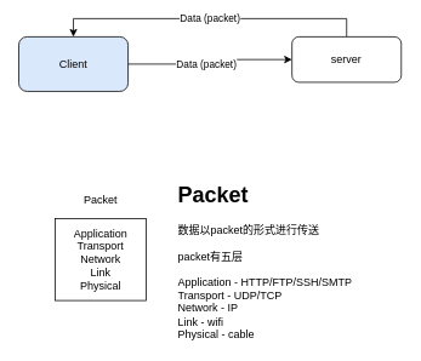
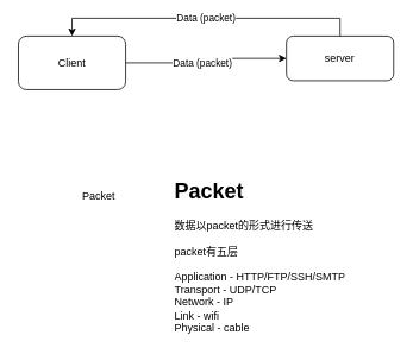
  <mxCell id="0" />
  <mxCell id="1" parent="0" />
  <mxCell id="2" style="edgeStyle=orthogonalEdgeStyle;rounded=0;orthogonalLoop=1;jettySize=auto;html=1;" parent="1" source="4" target="6" edge="1"><mxGeometry relative="1" as="geometry" /></mxCell>
  <mxCell id="3" value="&lt;span style=&quot;font-size: 11px&quot;&gt;Data (packet)&lt;/span&gt;" style="text;html=1;resizable=0;points=[];align=center;verticalAlign=middle;labelBackgroundColor=#ffffff;" parent="2" vertex="1" connectable="0"><mxGeometry x="-0.078" relative="1" as="geometry"><mxPoint as="offset" /></mxGeometry></mxCell>
- <mxCell id="4" value="Client" style="rounded=1;whiteSpace=wrap;html=1;fillColor=#dae8fc;" parent="1" vertex="1"><mxGeometry x="20" y="40" width="120" height="60" as="geometry" /></mxCell>
+ <mxCell id="4" value="Client" style="rounded=1;whiteSpace=wrap;html=1;" parent="1" vertex="1"><mxGeometry x="20" y="40" width="120" height="60" as="geometry" /></mxCell>
  <mxCell id="5" value="Data (packet)" style="edgeStyle=orthogonalEdgeStyle;rounded=0;orthogonalLoop=1;jettySize=auto;html=1;entryX=0.5;entryY=0;entryDx=0;entryDy=0;" parent="1" source="6" target="4" edge="1"><mxGeometry relative="1" as="geometry"><Array as="points"><mxPoint x="380" y="20" /><mxPoint x="80" y="20" /></Array></mxGeometry></mxCell>
  <mxCell id="6" value="server" style="rounded=1;whiteSpace=wrap;html=1;" parent="1" vertex="1"><mxGeometry x="320" y="40" width="120" height="50" as="geometry" /></mxCell>
- <mxCell id="7" value="Application&lt;br&gt;Transport&lt;br&gt;Network&lt;br&gt;Link&lt;br&gt;Physical" style="rounded=0;whiteSpace=wrap;html=1;" parent="1" vertex="1"><mxGeometry x="60" y="240" width="100" height="90" as="geometry" /></mxCell>
  <mxCell id="8" value="Packet" style="text;html=1;strokeColor=none;fillColor=none;align=center;verticalAlign=middle;whiteSpace=wrap;rounded=0;" parent="1" vertex="1"><mxGeometry x="90" y="210" width="40" height="20" as="geometry" /></mxCell>
  <mxCell id="9" value="&lt;h1&gt;Packet&lt;/h1&gt;&lt;div&gt;数据以packet的形式进行传送&lt;/div&gt;&lt;div&gt;&lt;br&gt;&lt;/div&gt;&lt;div&gt;packet有五层&lt;/div&gt;&lt;div&gt;&lt;br&gt;&lt;/div&gt;&lt;div&gt;&lt;span style=&quot;text-align: center&quot;&gt;Application - HTTP/FTP/SSH/SMTP&lt;/span&gt;&lt;br style=&quot;text-align: center&quot;&gt;&lt;span style=&quot;text-align: center&quot;&gt;Transport - UDP/TCP&lt;/span&gt;&lt;br style=&quot;text-align: center&quot;&gt;&lt;span style=&quot;text-align: center&quot;&gt;Network - IP&lt;/span&gt;&lt;br&gt;&lt;/div&gt;&lt;div&gt;Link - wifi&lt;/div&gt;&lt;div&gt;Physical - cable&lt;/div&gt;&lt;div&gt;&lt;br&gt;&lt;/div&gt;&lt;div&gt;&lt;br&gt;&lt;/div&gt;" style="text;html=1;strokeColor=none;fillColor=none;spacing=5;spacingTop=-20;whiteSpace=wrap;overflow=hidden;rounded=0;" parent="1" vertex="1"><mxGeometry x="190" y="195" width="240" height="180" as="geometry" /></mxCell>
